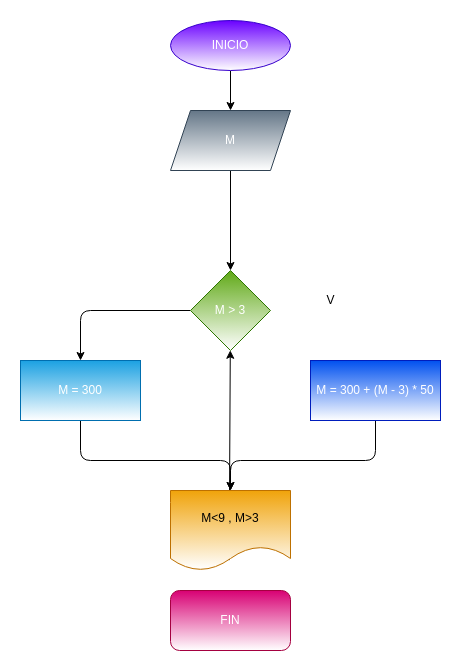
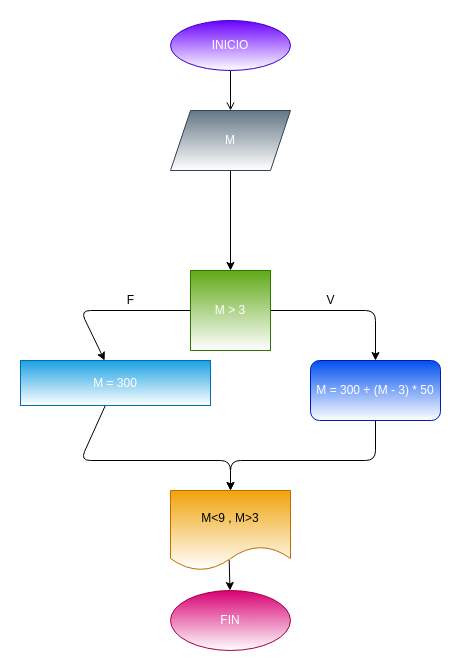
  <mxCell id="0" />
  <mxCell id="1" parent="0" />
- <mxCell id="2" value="" style="edgeStyle=none;html=1;" edge="1" parent="1" source="3" target="5"><mxGeometry relative="1" as="geometry" /></mxCell>
+ <mxCell id="2" value="" style="edgeStyle=none;html=1;endArrow=open;" edge="1" parent="1" source="3" target="5"><mxGeometry relative="1" as="geometry" /></mxCell>
  <mxCell id="3" value="INICIO" style="ellipse;whiteSpace=wrap;html=1;fillColor=#6a00ff;fontColor=#ffffff;strokeColor=#3700CC;gradientColor=#ffffff;" vertex="1" parent="1"><mxGeometry x="170" y="20" width="120" height="50" as="geometry" /></mxCell>
  <mxCell id="4" value="" style="edgeStyle=none;html=1;" edge="1" parent="1" source="5" target="8"><mxGeometry relative="1" as="geometry" /></mxCell>
  <mxCell id="5" value="M" style="shape=parallelogram;perimeter=parallelogramPerimeter;whiteSpace=wrap;html=1;fixedSize=1;fillColor=#647687;fontColor=#ffffff;strokeColor=#314354;gradientColor=#ffffff;" vertex="1" parent="1"><mxGeometry x="170" y="110" width="120" height="60" as="geometry" /></mxCell>
  <mxCell id="6" value="" style="edgeStyle=none;html=1;" edge="1" parent="1" source="8" target="15"><mxGeometry relative="1" as="geometry"><Array as="points"><mxPoint x="80" y="310" /></Array></mxGeometry></mxCell>
- <mxCell id="8" value="M &amp;gt; 3" style="rhombus;whiteSpace=wrap;html=1;fillColor=#60a917;fontColor=#ffffff;strokeColor=#2D7600;gradientColor=#ffffff;" vertex="1" parent="1"><mxGeometry x="190" y="270" width="80" height="80" as="geometry" /></mxCell>
+ <mxCell id="7" value="" style="edgeStyle=none;html=1;entryX=0.5;entryY=0;entryDx=0;entryDy=0;" edge="1" parent="1" source="8" target="17"><mxGeometry relative="1" as="geometry"><Array as="points"><mxPoint x="375" y="310" /></Array></mxGeometry></mxCell>
+ <mxCell id="8" value="M &amp;gt; 3" style="whiteSpace=wrap;html=1;fillColor=#60a917;fontColor=#ffffff;strokeColor=#2D7600;gradientColor=#ffffff;rounded=0;" vertex="1" parent="1"><mxGeometry x="190" y="270" width="80" height="80" as="geometry" /></mxCell>
+ <mxCell id="9" value="F" style="text;html=1;align=center;verticalAlign=middle;resizable=0;points=[];autosize=1;strokeColor=none;fillColor=none;" vertex="1" parent="1"><mxGeometry x="120" y="290" width="20" height="20" as="geometry" /></mxCell>
  <mxCell id="10" value="V" style="text;html=1;align=center;verticalAlign=middle;resizable=0;points=[];autosize=1;strokeColor=none;fillColor=none;" vertex="1" parent="1"><mxGeometry x="320" y="290" width="20" height="20" as="geometry" /></mxCell>
- <mxCell id="11" value="" style="edgeStyle=none;html=1;exitX=0.489;exitY=0.87;exitDx=0;exitDy=0;exitPerimeter=0;" edge="1" parent="1" source="12" target="8"><mxGeometry relative="1" as="geometry" /></mxCell>
+ <mxCell id="11" value="" style="edgeStyle=none;html=1;exitX=0.489;exitY=0.87;exitDx=0;exitDy=0;exitPerimeter=0;" edge="1" parent="1" source="12" target="13"><mxGeometry relative="1" as="geometry" /></mxCell>
  <mxCell id="12" value="M&amp;lt;9 , M&amp;gt;3" style="shape=document;whiteSpace=wrap;html=1;boundedLbl=1;fillColor=#f0a30a;fontColor=#000000;strokeColor=#BD7000;gradientColor=#ffffff;" vertex="1" parent="1"><mxGeometry x="170" y="490" width="120" height="80" as="geometry" /></mxCell>
- <mxCell id="13" value="FIN" style="whiteSpace=wrap;html=1;fillColor=#d80073;fontColor=#ffffff;strokeColor=#A50040;gradientColor=#ffffff;rounded=1;" vertex="1" parent="1"><mxGeometry x="170" y="590" width="120" height="60" as="geometry" /></mxCell>
+ <mxCell id="13" value="FIN" style="ellipse;whiteSpace=wrap;html=1;fillColor=#d80073;fontColor=#ffffff;strokeColor=#A50040;gradientColor=#ffffff;" vertex="1" parent="1"><mxGeometry x="170" y="590" width="120" height="60" as="geometry" /></mxCell>
  <mxCell id="14" value="" style="edgeStyle=none;html=1;entryX=0.5;entryY=0;entryDx=0;entryDy=0;" edge="1" parent="1" source="15" target="12"><mxGeometry relative="1" as="geometry"><mxPoint x="80" y="500" as="targetPoint" /><Array as="points"><mxPoint x="80" y="460" /><mxPoint x="230" y="460" /></Array></mxGeometry></mxCell>
- <mxCell id="15" value="M = 300" style="whiteSpace=wrap;html=1;fillColor=#1ba1e2;fontColor=#ffffff;strokeColor=#006EAF;gradientColor=#ffffff;" vertex="1" parent="1"><mxGeometry x="20" y="360" width="120" height="60" as="geometry" /></mxCell>
+ <mxCell id="15" value="M = 300" style="whiteSpace=wrap;html=1;fillColor=#1ba1e2;fontColor=#ffffff;strokeColor=#006EAF;gradientColor=#ffffff;" vertex="1" parent="1"><mxGeometry x="20" y="360" width="190" height="45" as="geometry" /></mxCell>
  <mxCell id="16" value="" style="edgeStyle=none;html=1;entryX=0.5;entryY=0;entryDx=0;entryDy=0;" edge="1" parent="1" source="17" target="12"><mxGeometry relative="1" as="geometry"><mxPoint x="380" y="500" as="targetPoint" /><Array as="points"><mxPoint x="375" y="460" /><mxPoint x="230" y="460" /></Array></mxGeometry></mxCell>
- <mxCell id="17" value="M = 300 + (M - 3) * 50" style="whiteSpace=wrap;html=1;fillColor=#0050ef;fontColor=#ffffff;strokeColor=#001DBC;gradientColor=#ffffff;" vertex="1" parent="1"><mxGeometry x="310" y="360" width="130" height="60" as="geometry" /></mxCell>
+ <mxCell id="17" value="M = 300 + (M - 3) * 50" style="whiteSpace=wrap;html=1;fillColor=#0050ef;fontColor=#ffffff;strokeColor=#001DBC;gradientColor=#ffffff;rounded=1;" vertex="1" parent="1"><mxGeometry x="310" y="360" width="130" height="60" as="geometry" /></mxCell>
